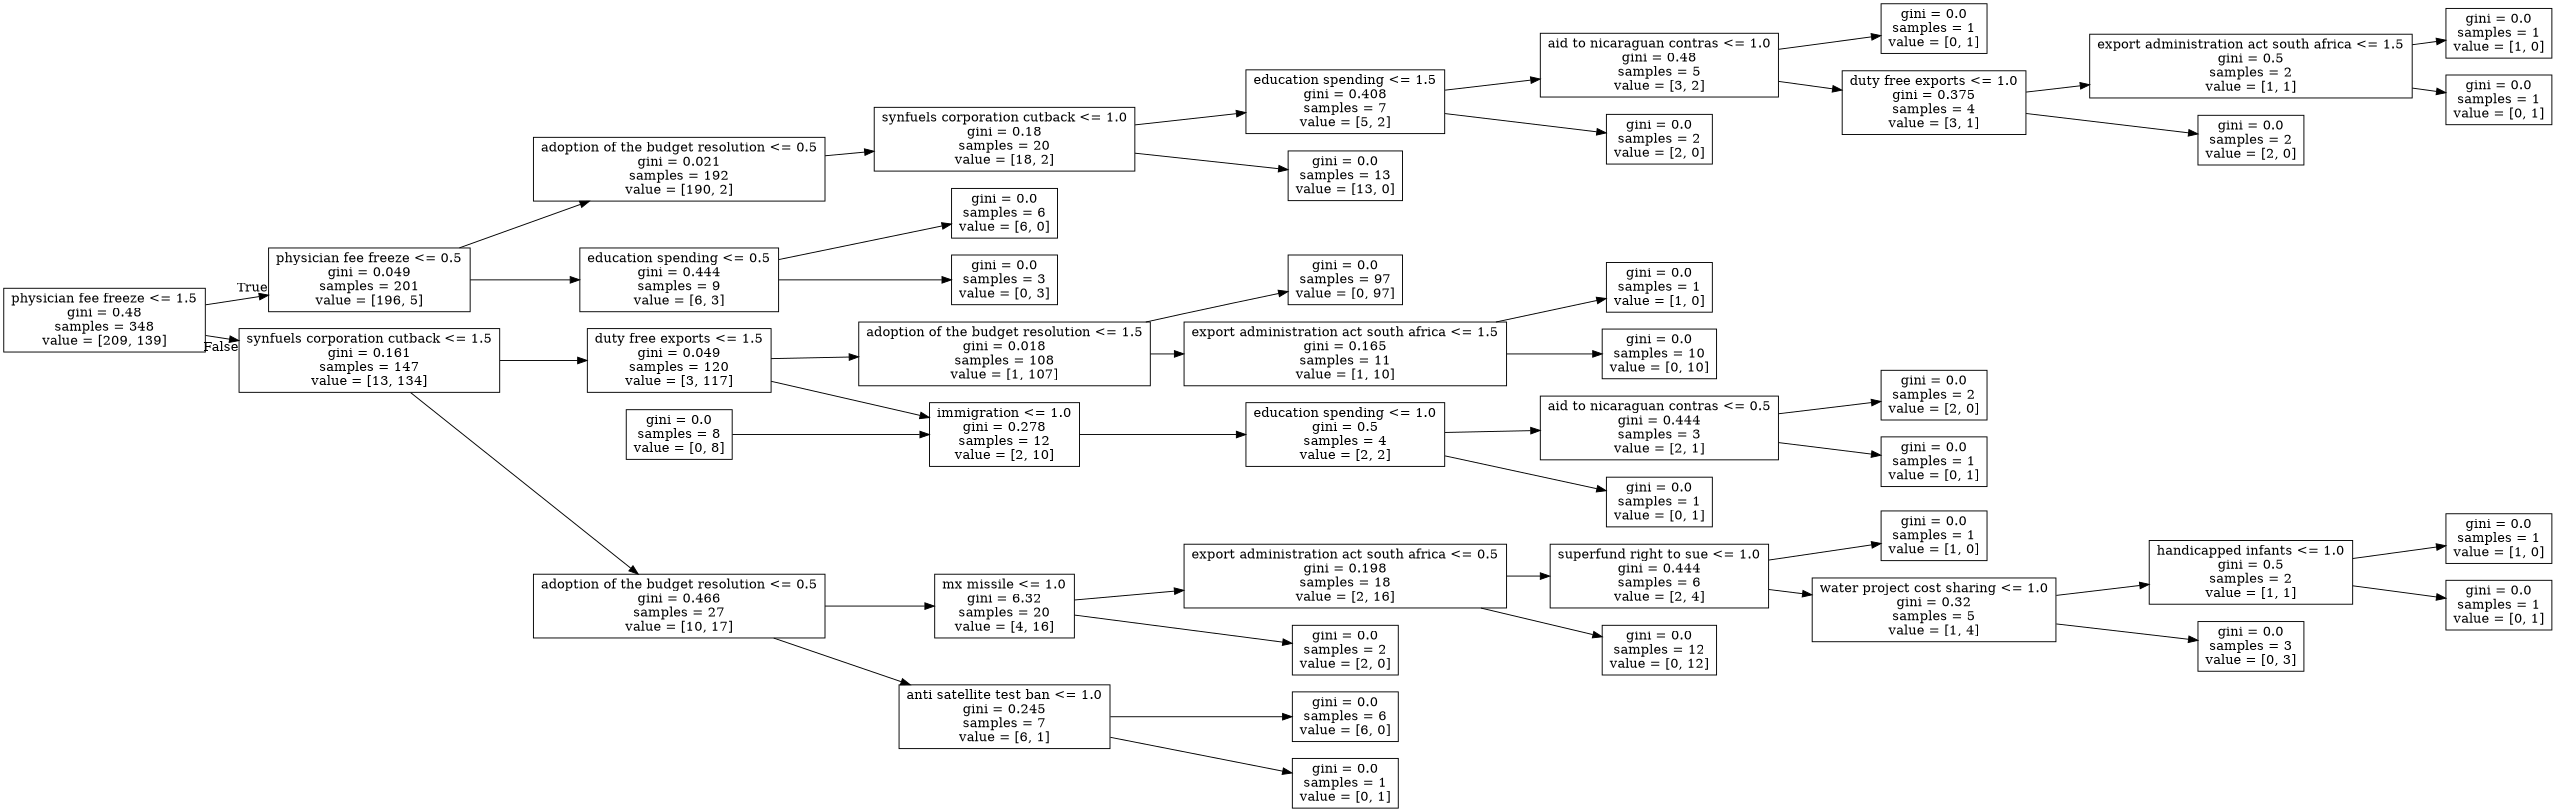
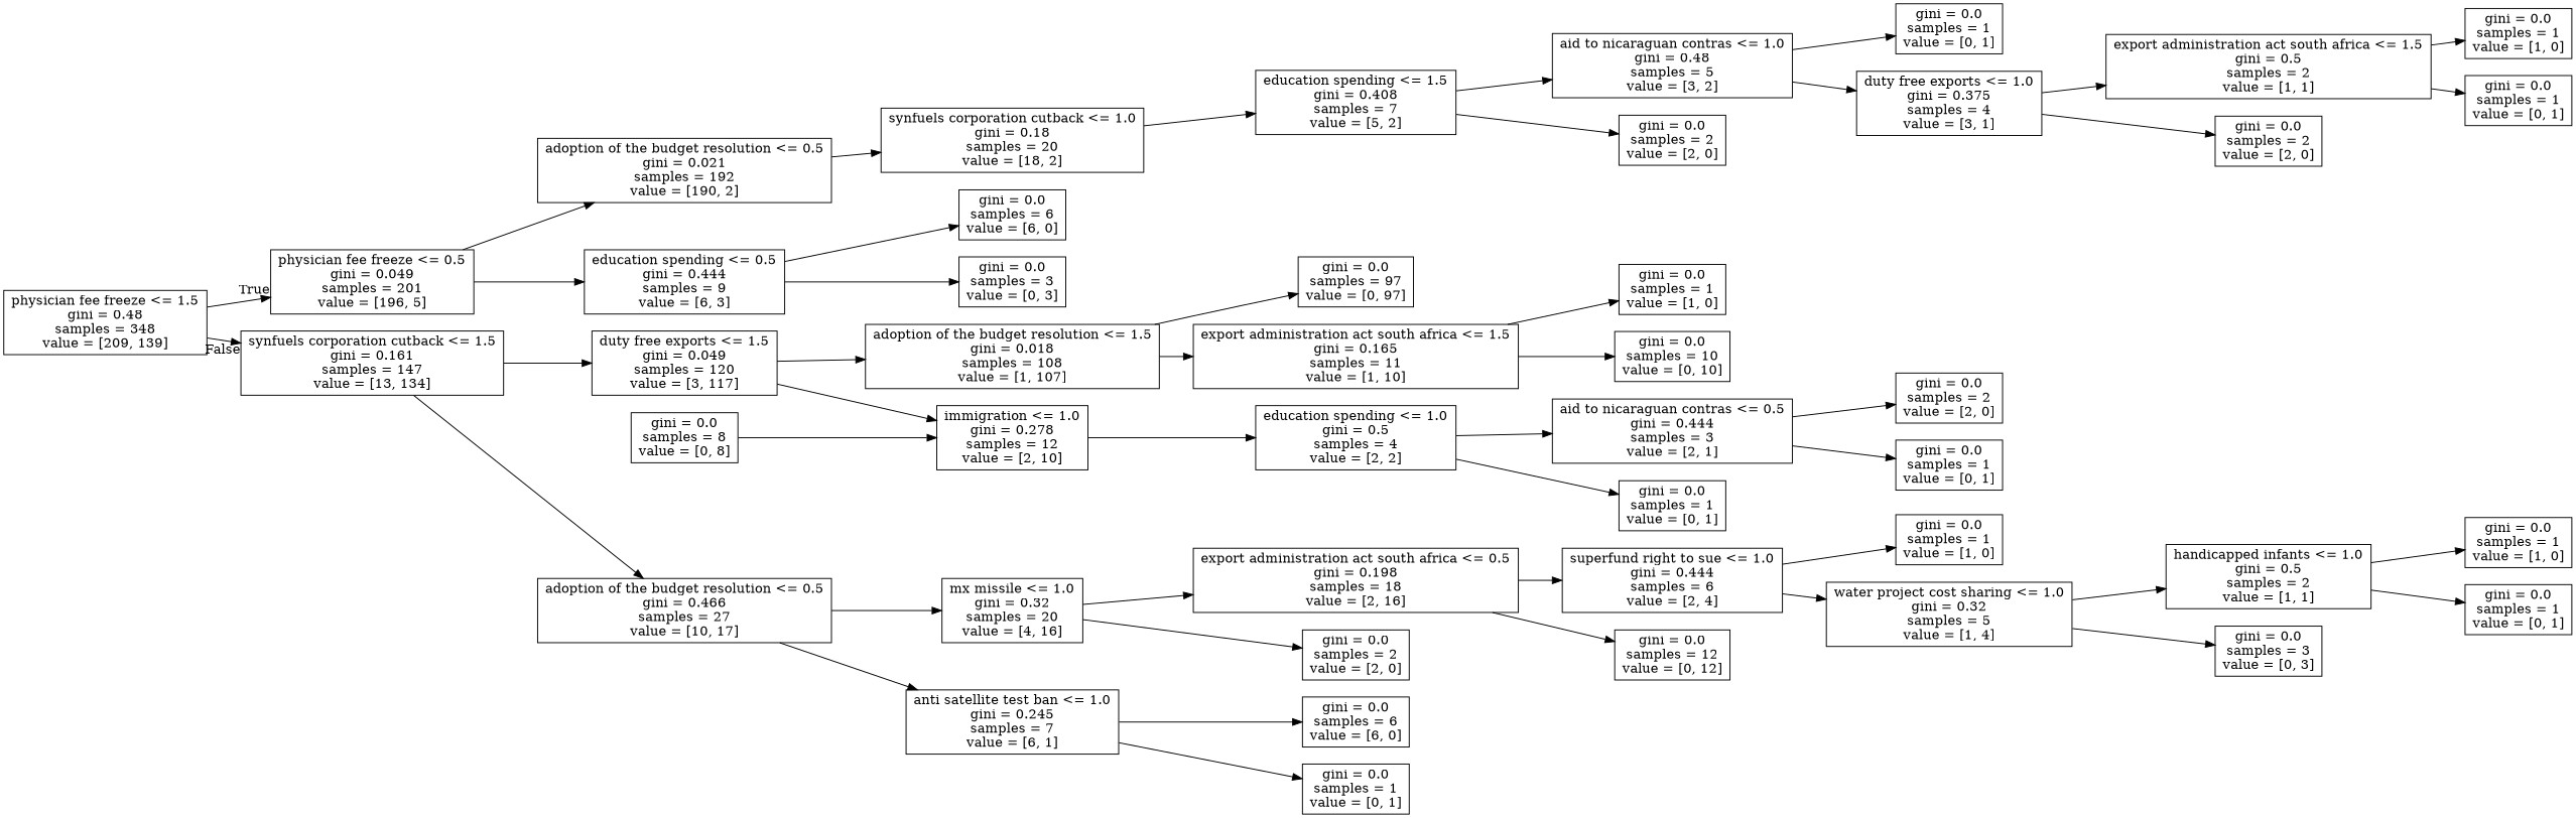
  digraph {
    rankdir=LR
    node [shape=box]
    n1 [label="physician fee freeze <= 1.5\ngini = 0.48\nsamples = 348\nvalue = [209, 139]"]
    n2 [label="physician fee freeze <= 0.5\ngini = 0.049\nsamples = 201\nvalue = [196, 5]"]
    n3 [label="synfuels corporation cutback <= 1.5\ngini = 0.161\nsamples = 147\nvalue = [13, 134]"]
    n4 [label="adoption of the budget resolution <= 0.5\ngini = 0.021\nsamples = 192\nvalue = [190, 2]"]
    n5 [label="education spending <= 0.5\ngini = 0.444\nsamples = 9\nvalue = [6, 3]"]
    n6 [label="duty free exports <= 1.5\ngini = 0.049\nsamples = 120\nvalue = [3, 117]"]
    n7 [label="adoption of the budget resolution <= 0.5\ngini = 0.466\nsamples = 27\nvalue = [10, 17]"]
    n8 [label="synfuels corporation cutback <= 1.0\ngini = 0.18\nsamples = 20\nvalue = [18, 2]"]
    n9 [label="gini = 0.0\nsamples = 6\nvalue = [6, 0]"]
    n10 [label="gini = 0.0\nsamples = 3\nvalue = [0, 3]"]
    n11 [label="education spending <= 1.5\ngini = 0.408\nsamples = 7\nvalue = [5, 2]"]
-   n12 [label="gini = 0.0\nsamples = 13\nvalue = [13, 0]"]
    n13 [label="aid to nicaraguan contras <= 1.0\ngini = 0.48\nsamples = 5\nvalue = [3, 2]"]
    n14 [label="gini = 0.0\nsamples = 2\nvalue = [2, 0]"]
    n15 [label="gini = 0.0\nsamples = 1\nvalue = [0, 1]"]
    n16 [label="duty free exports <= 1.0\ngini = 0.375\nsamples = 4\nvalue = [3, 1]"]
    n17 [label="export administration act south africa <= 1.5\ngini = 0.5\nsamples = 2\nvalue = [1, 1]"]
    n18 [label="gini = 0.0\nsamples = 2\nvalue = [2, 0]"]
    n19 [label="gini = 0.0\nsamples = 1\nvalue = [1, 0]"]
    n20 [label="gini = 0.0\nsamples = 1\nvalue = [0, 1]"]
    n21 [label="adoption of the budget resolution <= 1.5\ngini = 0.018\nsamples = 108\nvalue = [1, 107]"]
    n22 [label="immigration <= 1.0\ngini = 0.278\nsamples = 12\nvalue = [2, 10]"]
-   n23 [label="mx missile <= 1.0\ngini = 6.32\nsamples = 20\nvalue = [4, 16]"]
+   n23 [label="mx missile <= 1.0\ngini = 0.32\nsamples = 20\nvalue = [4, 16]"]
    n24 [label="anti satellite test ban <= 1.0\ngini = 0.245\nsamples = 7\nvalue = [6, 1]"]
    n25 [label="gini = 0.0\nsamples = 97\nvalue = [0, 97]"]
    n26 [label="export administration act south africa <= 1.5\ngini = 0.165\nsamples = 11\nvalue = [1, 10]"]
    n27 [label="education spending <= 1.0\ngini = 0.5\nsamples = 4\nvalue = [2, 2]"]
    n28 [label="gini = 0.0\nsamples = 1\nvalue = [1, 0]"]
    n29 [label="gini = 0.0\nsamples = 10\nvalue = [0, 10]"]
    n30 [label="aid to nicaraguan contras <= 0.5\ngini = 0.444\nsamples = 3\nvalue = [2, 1]"]
    n31 [label="gini = 0.0\nsamples = 1\nvalue = [0, 1]"]
    n32 [label="gini = 0.0\nsamples = 8\nvalue = [0, 8]"]
    n33 [label="gini = 0.0\nsamples = 2\nvalue = [2, 0]"]
    n34 [label="gini = 0.0\nsamples = 1\nvalue = [0, 1]"]
    n35 [label="export administration act south africa <= 0.5\ngini = 0.198\nsamples = 18\nvalue = [2, 16]"]
    n36 [label="gini = 0.0\nsamples = 2\nvalue = [2, 0]"]
    n37 [label="gini = 0.0\nsamples = 6\nvalue = [6, 0]"]
    n38 [label="gini = 0.0\nsamples = 1\nvalue = [0, 1]"]
    n39 [label="superfund right to sue <= 1.0\ngini = 0.444\nsamples = 6\nvalue = [2, 4]"]
    n40 [label="gini = 0.0\nsamples = 12\nvalue = [0, 12]"]
    n41 [label="gini = 0.0\nsamples = 1\nvalue = [1, 0]"]
    n42 [label="water project cost sharing <= 1.0\ngini = 0.32\nsamples = 5\nvalue = [1, 4]"]
    n43 [label="handicapped infants <= 1.0\ngini = 0.5\nsamples = 2\nvalue = [1, 1]"]
    n44 [label="gini = 0.0\nsamples = 3\nvalue = [0, 3]"]
    n45 [label="gini = 0.0\nsamples = 1\nvalue = [1, 0]"]
    n46 [label="gini = 0.0\nsamples = 1\nvalue = [0, 1]"]
    n1 -> n2 [headlabel=True labelangle=45 labeldistance=2.5]
    n1 -> n3 [headlabel=False labelangle=-45 labeldistance=2.5]
    n2 -> n4
    n2 -> n5
    n3 -> n6
    n3 -> n7
    n4 -> n8
    n5 -> n9
    n5 -> n10
    n6 -> n21
    n6 -> n22
    n7 -> n23
    n7 -> n24
    n8 -> n11
-   n8 -> n12
    n11 -> n13
    n11 -> n14
    n13 -> n15
    n13 -> n16
    n16 -> n17
    n16 -> n18
    n17 -> n19
    n17 -> n20
    n21 -> n25
    n21 -> n26
    n22 -> n27
    n23 -> n35
    n23 -> n36
    n24 -> n37
    n24 -> n38
    n26 -> n28
    n26 -> n29
    n27 -> n30
    n27 -> n31
    n30 -> n33
    n30 -> n34
    n32 -> n22
    n35 -> n39
    n35 -> n40
    n39 -> n41
    n39 -> n42
    n42 -> n43
    n42 -> n44
    n43 -> n45
    n43 -> n46
  }
